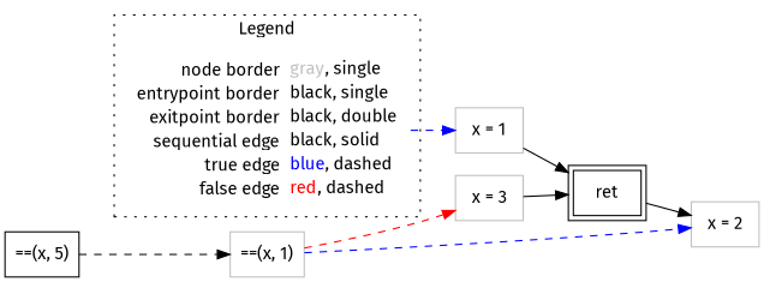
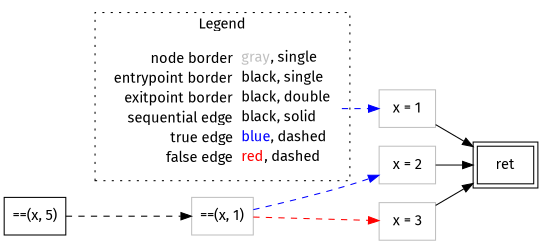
  digraph {
    fontname="Fira Sans"
    rankdir=LR
    node [fontname="Fira Sans" shape=rect color=gray]
    edge [color=black fontname="Fira Sans" style=dashed]
    n1 [label=<<table border="0" cellpadding="2" cellspacing="0" cellborder="0"><tr><td align="right">node border&nbsp;</td><td align="left"><font color="gray">gray</font>, single</td></tr><tr><td align="right">entrypoint border&nbsp;</td><td align="left"><font color="black">black</font>, single</td></tr><tr><td align="right">exitpoint border&nbsp;</td><td align="left"><font color="black">black</font>, double</td></tr><tr><td align="right">sequential edge&nbsp;</td><td align="left"><font color="black">black</font>, solid</td></tr><tr><td align="right">true edge&nbsp;</td><td align="left"><font color="blue">blue</font>, dashed</td></tr><tr><td align="right">false edge&nbsp;</td><td align="left"><font color="red">red</font>, dashed</td></tr></table>> shape=plaintext color=""]
    n2 [label=<x = 1>]
    n3 [color=black label=<==(x, 5)>]
    n4 [label=<==(x, 1)>]
    n5 [color=black label=<ret> peripheries=2]
    n6 [label=<x = 2>]
    n7 [label=<x = 3>]
    subgraph cluster_1 {
      label=Legend
      style=dotted
      n1
    }
    n1 -> n2 [color=blue]
    n2 -> n5 [style=""]
    n3 -> n4
    n4 -> n6 [color=blue]
    n4 -> n7 [color=red]
-   n5 -> n6 [style=""]
+   n6 -> n5 [style=""]
    n7 -> n5 [style=""]
  }
